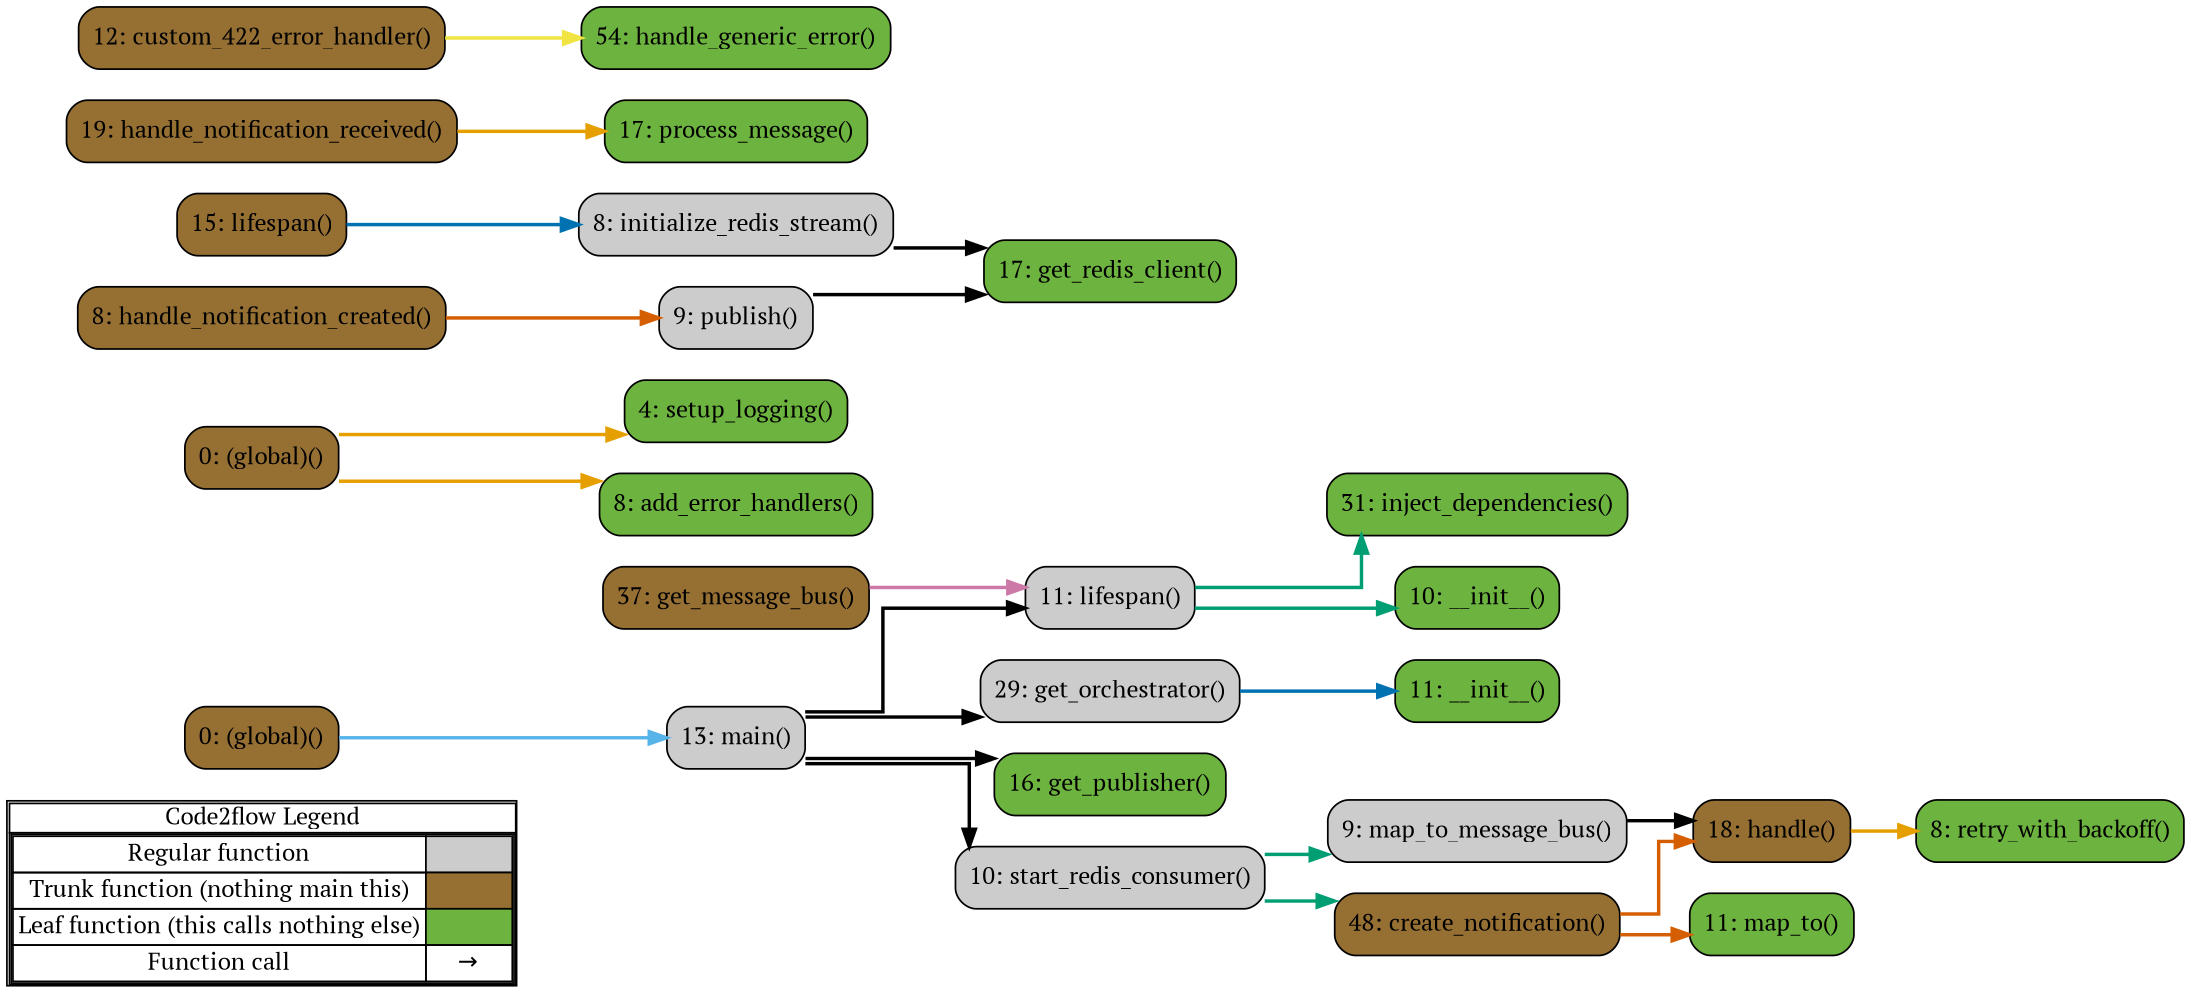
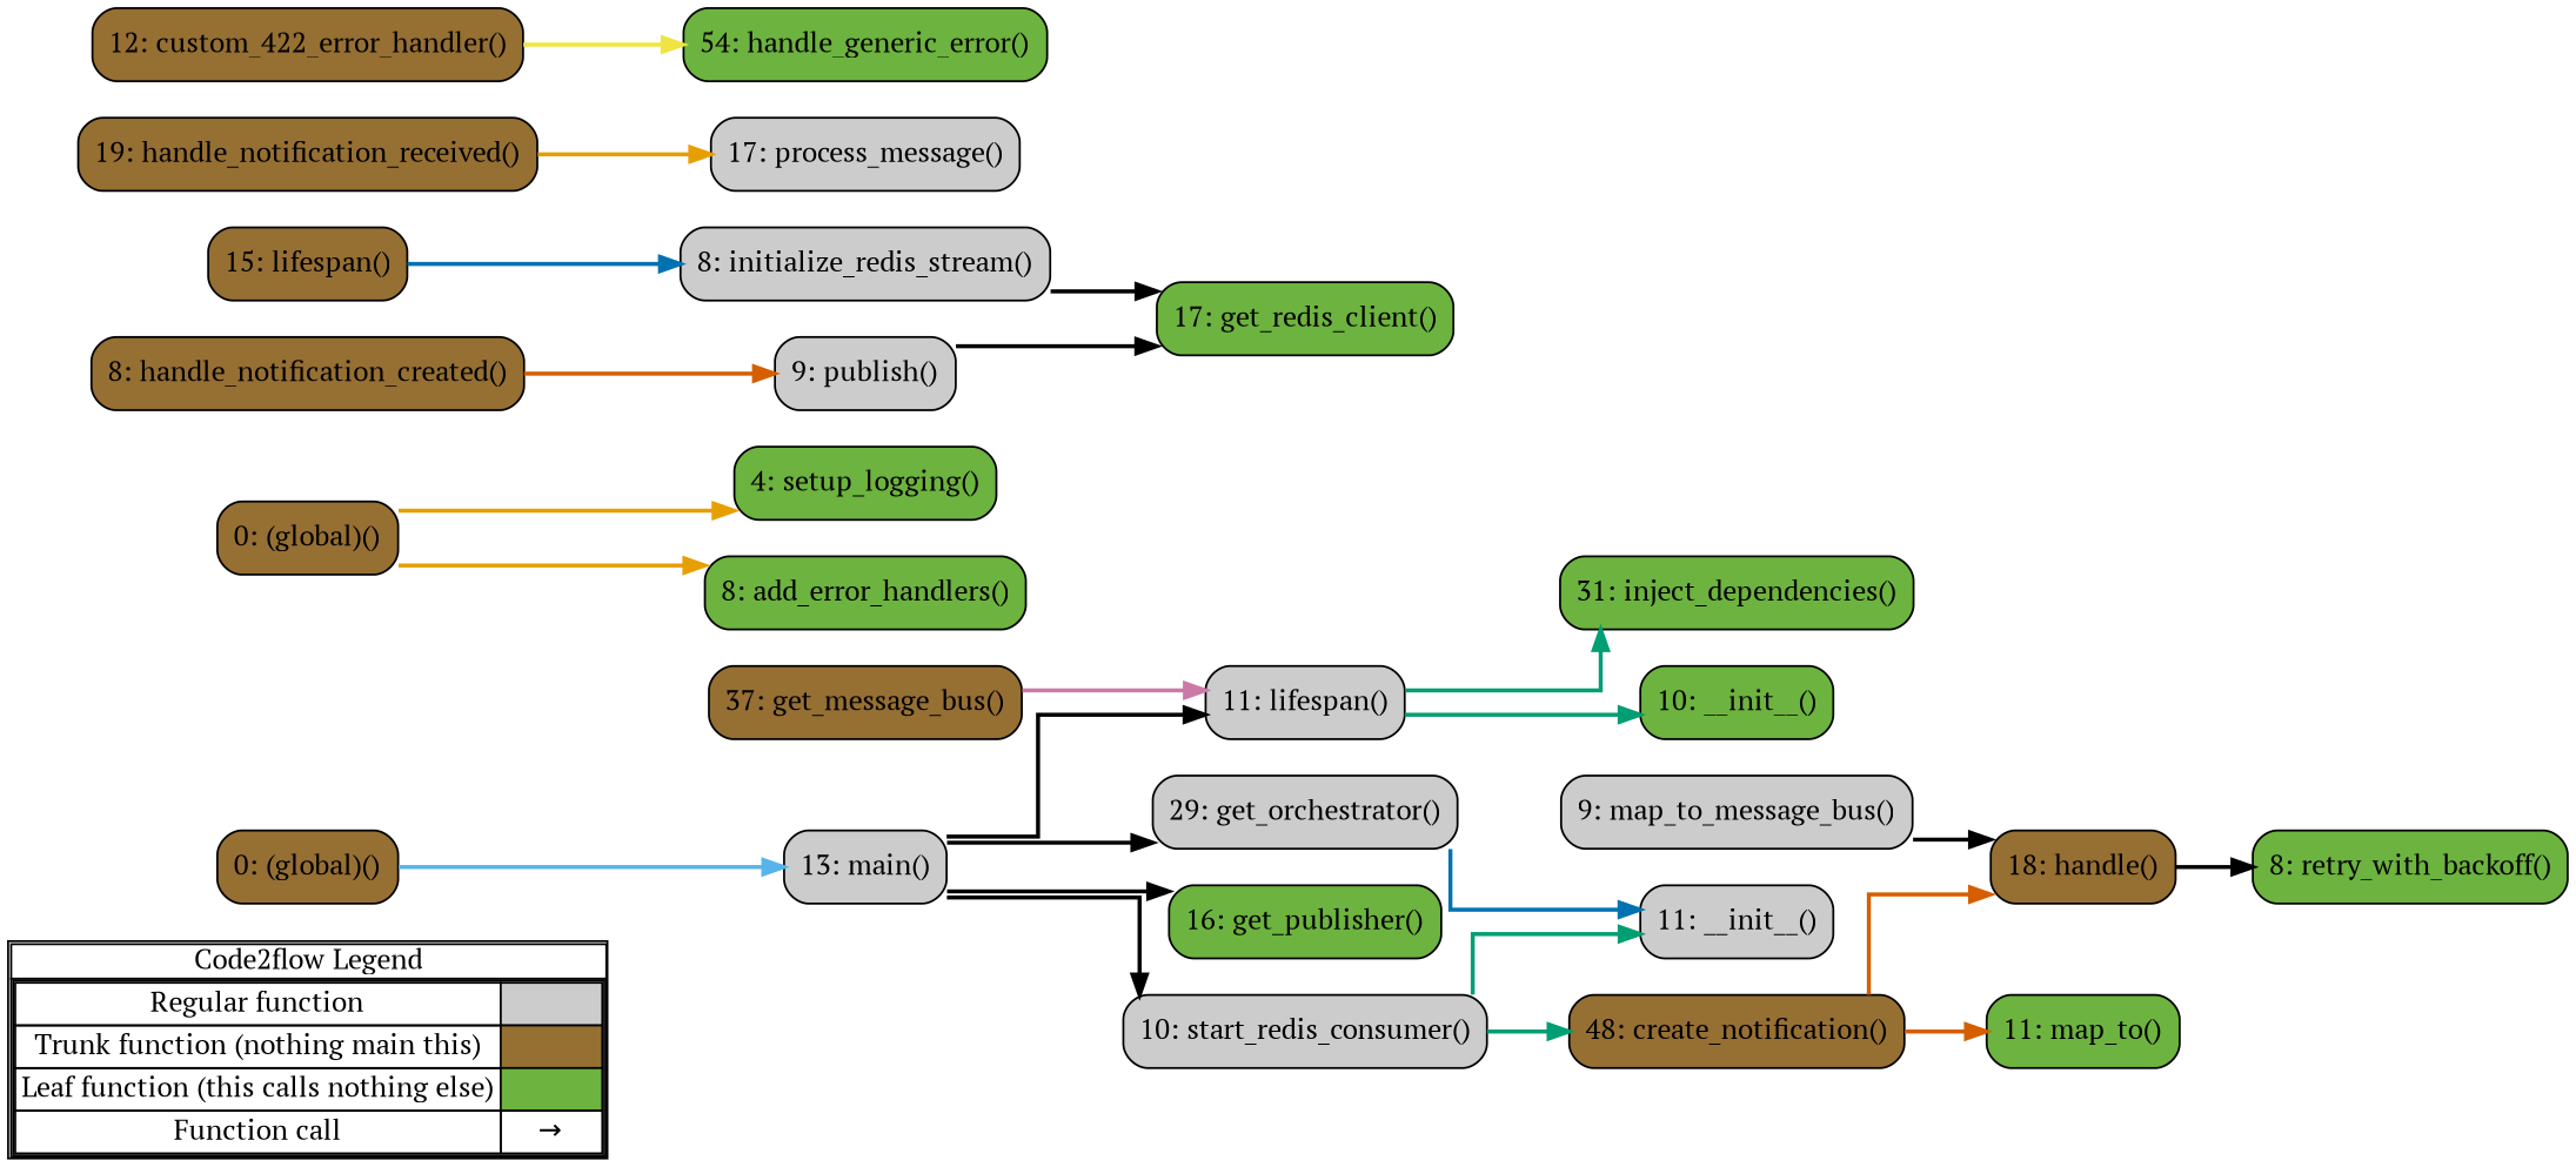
  digraph {
    concentrate=true
    fontname="PT Serif"
    rankdir=LR
    splines=ortho
    node [fontname="PT Serif" shape=rect fillcolor="#6db33f" style="rounded,filled"]
    edge [color="#000000" fontname="PT Serif" penwidth=2]
    n1 [label=<         <table cellspacing="0" cellpadding="0" border="1"><tr><td>Code2flow Legend</td></tr><tr><td>         <table cellspacing="0">         <tr><td>Regular function</td><td width="50px" bgcolor='#cccccc'></td></tr>         <tr><td>Trunk function (nothing main this)</td><td bgcolor='#966F33'></td></tr>         <tr><td>Leaf function (this calls nothing else)</td><td bgcolor='#6db33f'></td></tr>         <tr><td>Function call</td><td><font color='black'>&#8594;</font></td></tr>         </table></td></tr></table>         > margin=0 shape=none fillcolor="" style=""]
    n2 [fillcolor="#cccccc" label="11: lifespan()"]
    n3 [label="31: inject_dependencies()"]
    n4 [label="4: setup_logging()"]
    n5 [label="17: get_redis_client()"]
    n6 [fillcolor="#966F33" label="37: get_message_bus()"]
    n7 [fillcolor="#cccccc" label="29: get_orchestrator()"]
    n8 [label="16: get_publisher()"]
    n9 [fillcolor="#966F33" label="8: handle_notification_created()"]
    n10 [fillcolor="#966F33" label="19: handle_notification_received()"]
    n11 [label="8: add_error_handlers()"]
    n12 [fillcolor="#966F33" label="12: custom_422_error_handler()"]
    n13 [label="54: handle_generic_error()"]
    n14 [fillcolor="#966F33" label="0: (global)()"]
    n15 [fillcolor="#966F33" label="15: lifespan()"]
    n16 [label="10: __init__()"]
    n17 [fillcolor="#966F33" label="18: handle()"]
    n18 [label="11: map_to()"]
    n19 [fillcolor="#966F33" label="0: (global)()"]
    n20 [fillcolor="#cccccc" label="13: main()"]
-   n21 [label="11: __init__()"]
-   n22 [label="17: process_message()"]
+   n21 [fillcolor="#cccccc" label="11: __init__()"]
+   n22 [fillcolor="#cccccc" label="17: process_message()"]
    n23 [fillcolor="#cccccc" label="9: map_to_message_bus()"]
    n24 [fillcolor="#cccccc" label="10: start_redis_consumer()"]
    n25 [fillcolor="#cccccc" label="8: initialize_redis_stream()"]
    n26 [fillcolor="#cccccc" label="9: publish()"]
    n27 [label="8: retry_with_backoff()"]
    n28 [fillcolor="#966F33" label="48: create_notification()"]
    subgraph sub_1 {
      label=legend
      rank=min
      n1
    }
    subgraph sub_2 {
      label="File: bootstrap"
      style=dotted
      n2
      n3
    }
    subgraph sub_3 {
      label="File: config"
      style=dotted
      n4
    }
    subgraph sub_4 {
      label="File: redis_initialization"
      style=dotted
      n5
    }
    subgraph sub_5 {
      label="File: dependencies"
      style=dotted
      n6
      n7
      n8
    }
    subgraph sub_6 {
      label="File: handlers"
      style=dotted
      n9
      n10
    }
    subgraph sub_7 {
      label="File: handlers"
      style=dotted
      n11
      n12
      n13
    }
    subgraph sub_8 {
      label="File: main"
      style=dotted
      n14
      n15
    }
    subgraph sub_9 {
      label="File: messagebus"
      style=dotted
      subgraph sub_10 {
        label="Class: MessageBus"
        style=dotted
        n16
        n17
      }
    }
    subgraph sub_11 {
      label="File: models"
      style=dotted
      subgraph sub_12 {
        label="Class: NotificationRequest"
        style=dotted
        n18
      }
    }
    subgraph sub_13 {
      label="File: notification_worker"
      style=dotted
      n19
      n20
    }
    subgraph sub_14 {
      label="File: orchestrator"
      style=dotted
      subgraph sub_15 {
        label="Class: NotificationOrchestrator"
        style=dotted
        n21
        n22
      }
    }
    subgraph sub_16 {
      label="File: process_notification"
      style=dotted
      n23
    }
    subgraph sub_17 {
      label="File: redis_consumer"
      style=dotted
      n24
    }
    subgraph sub_18 {
      label="File: redis_group_creator"
      style=dotted
      n25
    }
    subgraph sub_19 {
      label="File: redis_publisher"
      style=dotted
      n26
    }
    subgraph sub_20 {
      label="File: retry_mechanism"
      style=dotted
      n27
    }
    subgraph sub_21 {
      label="File: routes"
      style=dotted
      n28
    }
    n2 -> n3 [color="#009E73"]
    n2 -> n16 [color="#009E73"]
    n6 -> n2 [color="#CC79A7"]
    n7 -> n21 [color="#0072B2"]
    n9 -> n26 [color="#D55E00"]
    n10 -> n22 [color="#E69F00"]
    n12 -> n13 [color="#F0E442"]
    n14 -> n4 [color="#E69F00"]
    n14 -> n11 [color="#E69F00"]
    n15 -> n25 [color="#0072B2"]
-   n17 -> n27 [color="#E69F00"]
+   n17 -> n27
    n19 -> n20 [color="#56B4E9"]
    n20 -> n2
    n20 -> n7
    n20 -> n8
    n20 -> n24
    n23 -> n17
-   n24 -> n23 [color="#009E73"]
+   n24 -> n21 [color="#009E73"]
    n24 -> n28 [color="#009E73"]
    n25 -> n5
    n26 -> n5
    n28 -> n17 [color="#D55E00"]
    n28 -> n18 [color="#D55E00"]
  }
